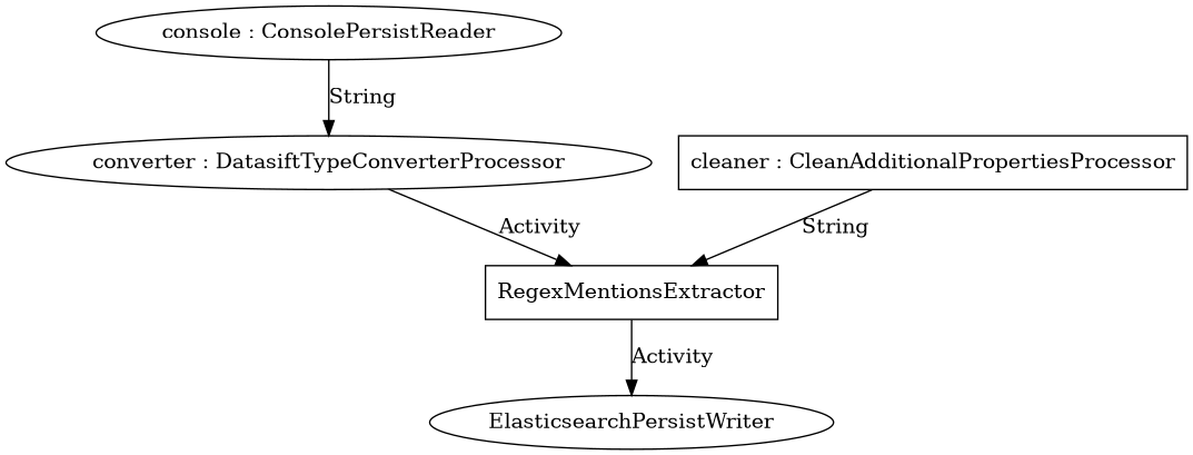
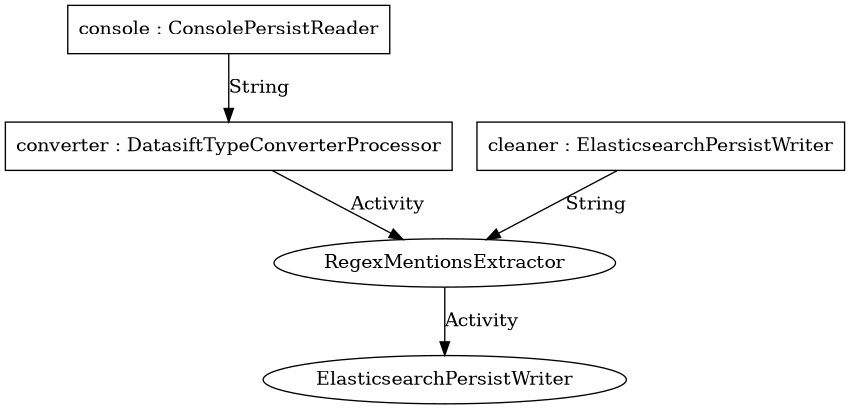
  digraph {
    node [shape=box]
-   n1 [label="console : ConsolePersistReader" shape=ellipse]
-   n2 [label="converter : DatasiftTypeConverterProcessor" shape=ellipse]
-   n3 [label=RegexMentionsExtractor]
-   n4 [label="cleaner : CleanAdditionalPropertiesProcessor"]
+   n1 [label="console : ConsolePersistReader"]
+   n2 [label="converter : DatasiftTypeConverterProcessor"]
+   n3 [label=RegexMentionsExtractor shape=ellipse]
+   n4 [label="cleaner : ElasticsearchPersistWriter"]
    n5 [label=ElasticsearchPersistWriter shape=ellipse]
    n1 -> n2 [label=String]
    n2 -> n3 [label=Activity]
    n3 -> n5 [label=Activity]
    n4 -> n3 [label=String]
  }
